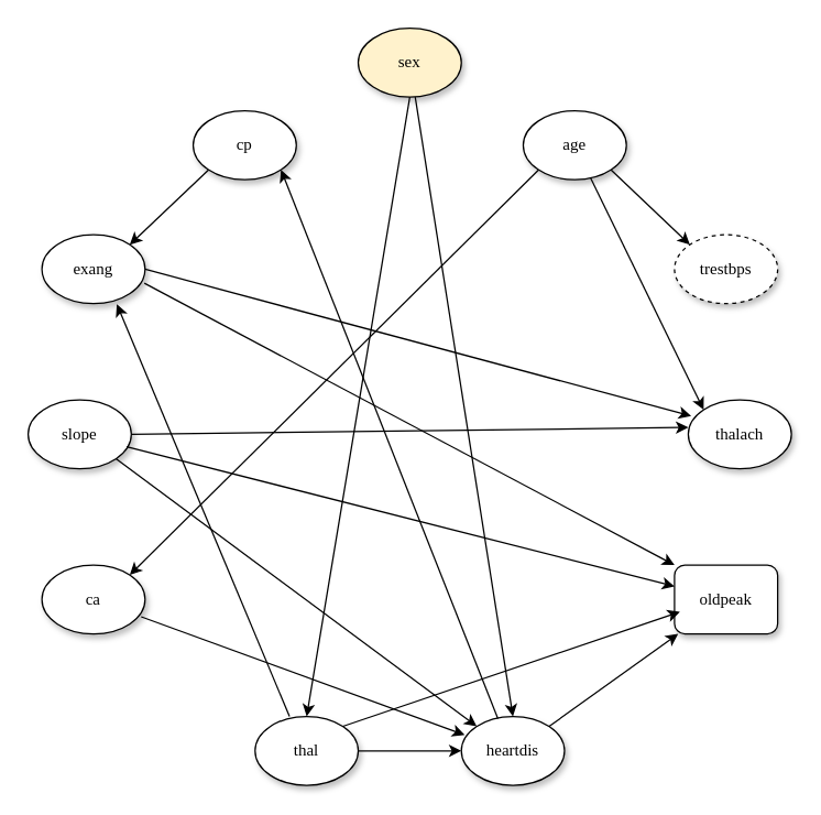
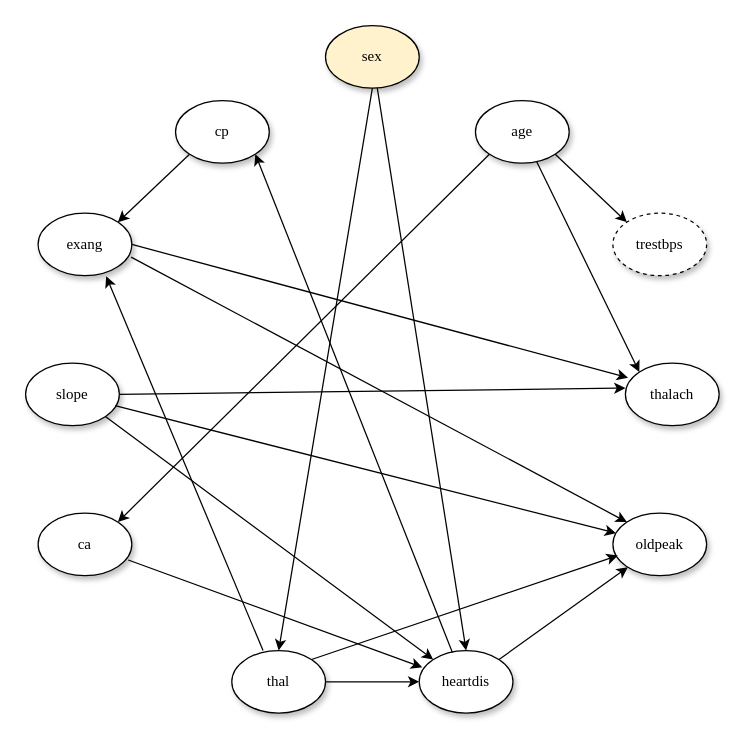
  <mxCell id="0" />
  <mxCell id="1" parent="0" />
  <mxCell id="2" value="heartdis" style="ellipse;whiteSpace=wrap;html=1;rounded=0;shadow=1;comic=0;labelBackgroundColor=none;strokeWidth=1;fontFamily=Verdana;fontSize=12;align=center;" parent="1" vertex="1"><mxGeometry x="335" y="520" width="75" height="50" as="geometry" /></mxCell>
  <mxCell id="3" value="age" style="ellipse;whiteSpace=wrap;html=1;rounded=0;shadow=1;comic=0;labelBackgroundColor=none;strokeWidth=1;fontFamily=Verdana;fontSize=12;align=center;" parent="1" vertex="1"><mxGeometry x="380" y="80" width="75" height="50" as="geometry" /></mxCell>
- <mxCell id="4" value="oldpeak" style="whiteSpace=wrap;html=1;shadow=1;comic=0;labelBackgroundColor=none;strokeWidth=1;fontFamily=Verdana;fontSize=12;align=center;rounded=1;" parent="1" vertex="1"><mxGeometry x="490" y="410" width="75" height="50" as="geometry" /></mxCell>
+ <mxCell id="4" value="oldpeak" style="ellipse;whiteSpace=wrap;html=1;rounded=0;shadow=1;comic=0;labelBackgroundColor=none;strokeWidth=1;fontFamily=Verdana;fontSize=12;align=center;" parent="1" vertex="1"><mxGeometry x="490" y="410" width="75" height="50" as="geometry" /></mxCell>
  <mxCell id="5" value="thalach" style="ellipse;whiteSpace=wrap;html=1;rounded=0;shadow=1;comic=0;labelBackgroundColor=none;strokeWidth=1;fontFamily=Verdana;fontSize=12;align=center;" parent="1" vertex="1"><mxGeometry x="500" y="290" width="75" height="50" as="geometry" /></mxCell>
  <mxCell id="6" value="trestbps" style="ellipse;whiteSpace=wrap;html=1;rounded=0;shadow=1;comic=0;labelBackgroundColor=none;strokeWidth=1;fontFamily=Verdana;fontSize=12;align=center;dashed=1;" parent="1" vertex="1"><mxGeometry x="490" y="170" width="75" height="50" as="geometry" /></mxCell>
  <mxCell id="7" value="cp" style="ellipse;whiteSpace=wrap;html=1;rounded=0;shadow=1;comic=0;labelBackgroundColor=none;strokeWidth=1;fontFamily=Verdana;fontSize=12;align=center;" parent="1" vertex="1"><mxGeometry x="140" y="80" width="75" height="50" as="geometry" /></mxCell>
  <mxCell id="8" value="sex" style="ellipse;whiteSpace=wrap;html=1;rounded=0;shadow=1;comic=0;labelBackgroundColor=none;strokeWidth=1;fontFamily=Verdana;fontSize=12;align=center;fillColor=#fff2cc;" parent="1" vertex="1"><mxGeometry x="260" y="20" width="75" height="50" as="geometry" /></mxCell>
  <mxCell id="9" value="thal" style="ellipse;whiteSpace=wrap;html=1;rounded=0;shadow=1;comic=0;labelBackgroundColor=none;strokeWidth=1;fontFamily=Verdana;fontSize=12;align=center;" parent="1" vertex="1"><mxGeometry x="185" y="520" width="75" height="50" as="geometry" /></mxCell>
  <mxCell id="10" value="ca" style="ellipse;whiteSpace=wrap;html=1;rounded=0;shadow=1;comic=0;labelBackgroundColor=none;strokeWidth=1;fontFamily=Verdana;fontSize=12;align=center;" parent="1" vertex="1"><mxGeometry x="30" y="410" width="75" height="50" as="geometry" /></mxCell>
  <mxCell id="11" value="slope" style="ellipse;whiteSpace=wrap;html=1;rounded=0;shadow=1;comic=0;labelBackgroundColor=none;strokeWidth=1;fontFamily=Verdana;fontSize=12;align=center;" parent="1" vertex="1"><mxGeometry x="20" y="290" width="75" height="50" as="geometry" /></mxCell>
  <mxCell id="12" value="exang" style="ellipse;whiteSpace=wrap;html=1;rounded=0;shadow=1;comic=0;labelBackgroundColor=none;strokeWidth=1;fontFamily=Verdana;fontSize=12;align=center;" parent="1" vertex="1"><mxGeometry x="30" y="170" width="75" height="50" as="geometry" /></mxCell>
  <mxCell id="13" value="" style="endArrow=classic;html=1;rounded=0;entryX=0.5;entryY=0;entryDx=0;entryDy=0;" parent="1" source="8" target="2" edge="1"><mxGeometry width="50" height="50" relative="1" as="geometry"><mxPoint x="298" y="70" as="sourcePoint" /><mxPoint x="370" y="520" as="targetPoint" /></mxGeometry></mxCell>
  <mxCell id="14" value="" style="endArrow=classic;html=1;rounded=0;exitX=0.5;exitY=1;exitDx=0;exitDy=0;entryX=0.5;entryY=0;entryDx=0;entryDy=0;" parent="1" source="8" target="9" edge="1"><mxGeometry width="50" height="50" relative="1" as="geometry"><mxPoint x="308" y="70" as="sourcePoint" /><mxPoint x="373" y="550" as="targetPoint" /></mxGeometry></mxCell>
  <mxCell id="15" value="" style="endArrow=classic;html=1;rounded=0;exitX=0;exitY=1;exitDx=0;exitDy=0;entryX=1;entryY=0;entryDx=0;entryDy=0;" parent="1" source="7" target="12" edge="1"><mxGeometry width="50" height="50" relative="1" as="geometry"><mxPoint x="318" y="80" as="sourcePoint" /><mxPoint x="383" y="560" as="targetPoint" /></mxGeometry></mxCell>
  <mxCell id="16" value="" style="endArrow=classic;html=1;rounded=0;exitX=1;exitY=1;exitDx=0;exitDy=0;entryX=0;entryY=0;entryDx=0;entryDy=0;" parent="1" source="3" target="6" edge="1"><mxGeometry width="50" height="50" relative="1" as="geometry"><mxPoint x="328" y="90" as="sourcePoint" /><mxPoint x="393" y="570" as="targetPoint" /></mxGeometry></mxCell>
  <mxCell id="17" value="" style="endArrow=classic;html=1;rounded=0;entryX=0;entryY=0;entryDx=0;entryDy=0;" parent="1" source="3" target="5" edge="1"><mxGeometry width="50" height="50" relative="1" as="geometry"><mxPoint x="338" y="100" as="sourcePoint" /><mxPoint x="403" y="580" as="targetPoint" /></mxGeometry></mxCell>
  <mxCell id="18" value="" style="endArrow=classic;html=1;rounded=0;exitX=0;exitY=1;exitDx=0;exitDy=0;entryX=1;entryY=0;entryDx=0;entryDy=0;" parent="1" source="3" target="10" edge="1"><mxGeometry width="50" height="50" relative="1" as="geometry"><mxPoint x="398" y="170" as="sourcePoint" /><mxPoint x="320" y="430" as="targetPoint" /></mxGeometry></mxCell>
  <mxCell id="19" value="" style="endArrow=classic;html=1;rounded=0;exitX=0.962;exitY=0.751;exitDx=0;exitDy=0;entryX=0.032;entryY=0.268;entryDx=0;entryDy=0;entryPerimeter=0;exitPerimeter=0;" parent="1" source="10" target="2" edge="1"><mxGeometry width="50" height="50" relative="1" as="geometry"><mxPoint x="320" y="430" as="sourcePoint" /><mxPoint x="370" y="520" as="targetPoint" /></mxGeometry></mxCell>
  <mxCell id="20" value="" style="endArrow=classic;html=1;rounded=0;exitX=1;exitY=0.5;exitDx=0;exitDy=0;entryX=0;entryY=0.5;entryDx=0;entryDy=0;" parent="1" source="9" target="2" edge="1"><mxGeometry width="50" height="50" relative="1" as="geometry"><mxPoint x="280" y="390" as="sourcePoint" /><mxPoint x="330" y="340" as="targetPoint" /></mxGeometry></mxCell>
  <mxCell id="21" value="" style="endArrow=classic;html=1;rounded=0;exitX=1;exitY=1;exitDx=0;exitDy=0;entryX=0;entryY=0;entryDx=0;entryDy=0;" parent="1" source="11" target="2" edge="1"><mxGeometry width="50" height="50" relative="1" as="geometry"><mxPoint x="200" y="360" as="sourcePoint" /><mxPoint x="250" y="310" as="targetPoint" /></mxGeometry></mxCell>
  <mxCell id="22" value="" style="endArrow=classic;html=1;rounded=0;exitX=1;exitY=0;exitDx=0;exitDy=0;entryX=0.052;entryY=0.68;entryDx=0;entryDy=0;entryPerimeter=0;" parent="1" source="9" target="4" edge="1"><mxGeometry width="50" height="50" relative="1" as="geometry"><mxPoint x="200" y="360" as="sourcePoint" /><mxPoint x="250" y="310" as="targetPoint" /></mxGeometry></mxCell>
  <mxCell id="23" value="" style="endArrow=classic;html=1;rounded=0;entryX=0.726;entryY=1.009;entryDx=0;entryDy=0;entryPerimeter=0;" parent="1" target="12" edge="1"><mxGeometry width="50" height="50" relative="1" as="geometry"><mxPoint x="210" y="520" as="sourcePoint" /><mxPoint x="250" y="310" as="targetPoint" /></mxGeometry></mxCell>
  <mxCell id="24" value="" style="endArrow=classic;html=1;rounded=0;exitX=0.954;exitY=0.68;exitDx=0;exitDy=0;exitPerimeter=0;" parent="1" source="11" target="4" edge="1"><mxGeometry width="50" height="50" relative="1" as="geometry"><mxPoint x="200" y="360" as="sourcePoint" /><mxPoint x="250" y="310" as="targetPoint" /></mxGeometry></mxCell>
  <mxCell id="25" value="" style="endArrow=classic;html=1;rounded=0;exitX=0.993;exitY=0.704;exitDx=0;exitDy=0;exitPerimeter=0;entryX=0;entryY=0;entryDx=0;entryDy=0;" parent="1" source="12" target="4" edge="1"><mxGeometry width="50" height="50" relative="1" as="geometry"><mxPoint x="200" y="360" as="sourcePoint" /><mxPoint x="250" y="310" as="targetPoint" /></mxGeometry></mxCell>
  <mxCell id="26" value="" style="endArrow=classic;html=1;rounded=0;exitX=1;exitY=0.5;exitDx=0;exitDy=0;" parent="1" source="11" edge="1"><mxGeometry width="50" height="50" relative="1" as="geometry"><mxPoint x="200" y="360" as="sourcePoint" /><mxPoint x="500" y="310" as="targetPoint" /></mxGeometry></mxCell>
  <mxCell id="27" value="" style="endArrow=classic;html=1;rounded=0;exitX=1;exitY=0.5;exitDx=0;exitDy=0;entryX=0.028;entryY=0.233;entryDx=0;entryDy=0;entryPerimeter=0;" parent="1" source="12" target="5" edge="1"><mxGeometry width="50" height="50" relative="1" as="geometry"><mxPoint x="200" y="360" as="sourcePoint" /><mxPoint x="250" y="310" as="targetPoint" /></mxGeometry></mxCell>
  <mxCell id="28" value="" style="endArrow=classic;html=1;rounded=0;exitX=1;exitY=0;exitDx=0;exitDy=0;" parent="1" source="2" target="4" edge="1"><mxGeometry width="50" height="50" relative="1" as="geometry"><mxPoint x="340" y="470" as="sourcePoint" /><mxPoint x="390" y="420" as="targetPoint" /></mxGeometry></mxCell>
  <mxCell id="29" value="" style="endArrow=classic;html=1;rounded=0;exitX=0.354;exitY=0.033;exitDx=0;exitDy=0;exitPerimeter=0;entryX=1;entryY=1;entryDx=0;entryDy=0;" parent="1" source="2" target="7" edge="1"><mxGeometry width="50" height="50" relative="1" as="geometry"><mxPoint x="90" y="310" as="sourcePoint" /><mxPoint x="140" y="260" as="targetPoint" /></mxGeometry></mxCell>
